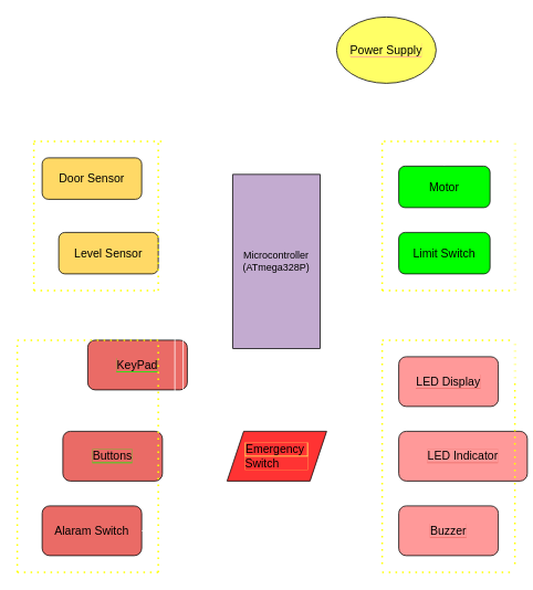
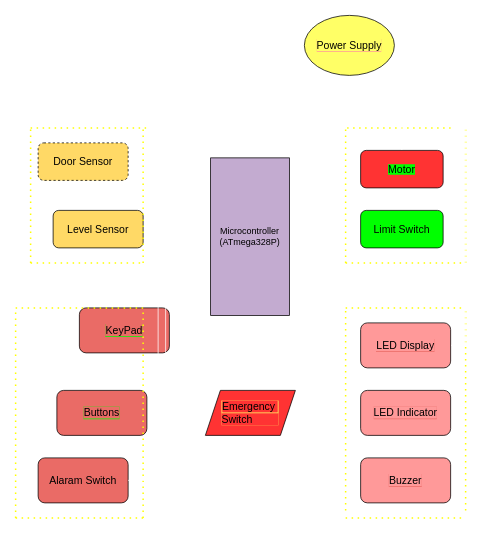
  <mxCell id="0" />
  <mxCell id="1" parent="0" />
  <mxCell id="2" value="" style="edgeStyle=orthogonalEdgeStyle;rounded=0;orthogonalLoop=1;jettySize=auto;html=1;fontSize=14;strokeColor=#FFFFFF;entryX=0;entryY=0.5;entryDx=0;entryDy=0;" edge="1" parent="1" source="6" target="9"><mxGeometry relative="1" as="geometry"><Array as="points"><mxPoint x="433" y="280" /><mxPoint x="433" y="225" /></Array></mxGeometry></mxCell>
  <mxCell id="3" value="" style="edgeStyle=orthogonalEdgeStyle;rounded=0;orthogonalLoop=1;jettySize=auto;html=1;fontSize=14;strokeColor=#FFFFFF;" edge="1" parent="1" source="6"><mxGeometry relative="1" as="geometry"><mxPoint x="480" y="300" as="targetPoint" /><Array as="points"><mxPoint x="410" y="300" /><mxPoint x="410" y="300" /></Array></mxGeometry></mxCell>
  <mxCell id="4" value="" style="edgeStyle=orthogonalEdgeStyle;rounded=0;orthogonalLoop=1;jettySize=auto;html=1;fontSize=14;strokeColor=#FFFFFF;exitX=1;exitY=0.5;exitDx=0;exitDy=0;" edge="1" parent="1" source="8"><mxGeometry relative="1" as="geometry"><mxPoint x="200" y="350" as="sourcePoint" /><mxPoint x="270" y="305" as="targetPoint" /><Array as="points" /></mxGeometry></mxCell>
  <mxCell id="5" value="" style="edgeStyle=orthogonalEdgeStyle;rounded=0;orthogonalLoop=1;jettySize=auto;html=1;fontSize=14;strokeColor=#FFFFFF;exitX=1;exitY=0.5;exitDx=0;exitDy=0;" edge="1" parent="1" source="7"><mxGeometry relative="1" as="geometry"><mxPoint x="270" y="250" as="targetPoint" /><Array as="points"><mxPoint x="220" y="215" /><mxPoint x="220" y="250" /></Array></mxGeometry></mxCell>
  <mxCell id="6" value="Microcontroller&lt;br&gt;(ATmega328P)" style="rounded=0;whiteSpace=wrap;html=1;direction=south;fillColor=#C3ABD0;" vertex="1" parent="1"><mxGeometry x="280" y="210" width="105" height="210" as="geometry" /></mxCell>
- <mxCell id="7" value="&lt;font style=&quot;font-size: 14px&quot;&gt;Door Sensor&lt;/font&gt;" style="rounded=1;whiteSpace=wrap;html=1;fillColor=#FFD966;" vertex="1" parent="1"><mxGeometry x="50" y="190" width="120" height="50" as="geometry" /></mxCell>
+ <mxCell id="7" value="&lt;font style=&quot;font-size: 14px&quot;&gt;Door Sensor&lt;/font&gt;" style="rounded=1;whiteSpace=wrap;html=1;fillColor=#FFD966;dashed=1;" vertex="1" parent="1"><mxGeometry x="50" y="190" width="120" height="50" as="geometry" /></mxCell>
  <mxCell id="8" value="&lt;font style=&quot;font-size: 14px&quot;&gt;Level Sensor&lt;/font&gt;" style="rounded=1;whiteSpace=wrap;html=1;fillColor=#FFD966;" vertex="1" parent="1"><mxGeometry x="70" y="280" width="120" height="50" as="geometry" /></mxCell>
- <mxCell id="9" value="&lt;div style=&quot;text-align: left&quot;&gt;&lt;span style=&quot;background-color: rgb(0 , 255 , 0)&quot;&gt;&lt;font style=&quot;font-size: 14px&quot;&gt;Motor&lt;/font&gt;&lt;/span&gt;&lt;/div&gt;" style="rounded=1;whiteSpace=wrap;html=1;fillColor=#00FF00;" vertex="1" parent="1"><mxGeometry x="480" y="200" width="110" height="50" as="geometry" /></mxCell>
+ <mxCell id="9" value="&lt;div style=&quot;text-align: left&quot;&gt;&lt;span style=&quot;background-color: rgb(0 , 255 , 0)&quot;&gt;&lt;font style=&quot;font-size: 14px&quot;&gt;Motor&lt;/font&gt;&lt;/span&gt;&lt;/div&gt;" style="rounded=1;whiteSpace=wrap;html=1;fillColor=#ff3333;" vertex="1" parent="1"><mxGeometry x="480" y="200" width="110" height="50" as="geometry" /></mxCell>
  <mxCell id="10" value="&lt;font style=&quot;font-size: 14px&quot;&gt;Limit Switch&lt;/font&gt;" style="rounded=1;whiteSpace=wrap;html=1;fillColor=#00FF00;" vertex="1" parent="1"><mxGeometry x="480" y="280" width="110" height="50" as="geometry" /></mxCell>
  <mxCell id="11" style="edgeStyle=orthogonalEdgeStyle;rounded=0;orthogonalLoop=1;jettySize=auto;html=1;exitX=0.5;exitY=1;exitDx=0;exitDy=0;" edge="1" parent="1" source="10" target="10"><mxGeometry relative="1" as="geometry" /></mxCell>
  <mxCell id="12" value="" style="endArrow=none;dashed=1;html=1;dashPattern=1 3;strokeWidth=2;rounded=0;fontSize=14;strokeColor=#FFFF00;" edge="1" parent="1"><mxGeometry width="50" height="50" relative="1" as="geometry"><mxPoint x="40" y="350" as="sourcePoint" /><mxPoint x="40" y="170" as="targetPoint" /></mxGeometry></mxCell>
  <mxCell id="13" value="" style="endArrow=none;dashed=1;html=1;dashPattern=1 3;strokeWidth=2;rounded=0;fontSize=14;strokeColor=#FFFF00;" edge="1" parent="1"><mxGeometry width="50" height="50" relative="1" as="geometry"><mxPoint x="40" y="170" as="sourcePoint" /><mxPoint x="200" y="170" as="targetPoint" /></mxGeometry></mxCell>
  <mxCell id="14" value="" style="endArrow=none;dashed=1;html=1;dashPattern=1 3;strokeWidth=2;rounded=0;fontSize=14;strokeColor=#FFFF00;" edge="1" parent="1"><mxGeometry width="50" height="50" relative="1" as="geometry"><mxPoint x="190" y="350" as="sourcePoint" /><mxPoint x="190" y="170" as="targetPoint" /></mxGeometry></mxCell>
  <mxCell id="15" value="" style="endArrow=none;dashed=1;html=1;dashPattern=1 3;strokeWidth=2;rounded=0;fontSize=14;strokeColor=#FFFF00;" edge="1" parent="1"><mxGeometry width="50" height="50" relative="1" as="geometry"><mxPoint x="40" y="350" as="sourcePoint" /><mxPoint x="190" y="350" as="targetPoint" /></mxGeometry></mxCell>
  <mxCell id="16" value="" style="endArrow=none;dashed=1;html=1;dashPattern=1 3;strokeWidth=2;rounded=0;fontSize=14;strokeColor=#FFFF00;" edge="1" parent="1"><mxGeometry width="50" height="50" relative="1" as="geometry"><mxPoint x="600" y="170" as="sourcePoint" /><mxPoint x="460" y="170" as="targetPoint" /></mxGeometry></mxCell>
  <mxCell id="17" value="" style="endArrow=none;dashed=1;html=1;dashPattern=1 3;strokeWidth=2;rounded=0;fontSize=14;strokeColor=#FFFF00;" edge="1" parent="1"><mxGeometry width="50" height="50" relative="1" as="geometry"><mxPoint x="460" y="350" as="sourcePoint" /><mxPoint x="460" y="170" as="targetPoint" /></mxGeometry></mxCell>
  <mxCell id="18" value="" style="endArrow=none;dashed=1;html=1;dashPattern=1 3;strokeWidth=2;rounded=0;fontSize=14;strokeColor=#FFFF00;" edge="1" parent="1"><mxGeometry width="50" height="50" relative="1" as="geometry"><mxPoint x="620" y="350" as="sourcePoint" /><mxPoint x="620" y="170" as="targetPoint" /></mxGeometry></mxCell>
  <mxCell id="19" value="" style="endArrow=none;dashed=1;html=1;dashPattern=1 3;strokeWidth=2;rounded=0;fontSize=14;strokeColor=#FFFF00;" edge="1" parent="1"><mxGeometry width="50" height="50" relative="1" as="geometry"><mxPoint x="460" y="350" as="sourcePoint" /><mxPoint x="620" y="350" as="targetPoint" /></mxGeometry></mxCell>
  <mxCell id="20" style="edgeStyle=orthogonalEdgeStyle;rounded=0;orthogonalLoop=1;jettySize=auto;html=1;fontSize=14;strokeColor=#FFFFFF;" edge="1" parent="1" source="21"><mxGeometry relative="1" as="geometry"><mxPoint x="270" y="360" as="targetPoint" /><Array as="points"><mxPoint x="200" y="460" /><mxPoint x="200" y="360" /></Array></mxGeometry></mxCell>
  <mxCell id="21" value="&lt;span style=&quot;background-color: rgb(234 , 107 , 102)&quot;&gt;KeyPad&lt;/span&gt;" style="rounded=1;whiteSpace=wrap;html=1;labelBackgroundColor=#00FF00;fontSize=14;fillColor=#EA6B66;" vertex="1" parent="1"><mxGeometry x="105" y="410" width="120" height="60" as="geometry" /></mxCell>
  <mxCell id="22" value="" style="edgeStyle=orthogonalEdgeStyle;rounded=0;orthogonalLoop=1;jettySize=auto;html=1;fontSize=14;strokeColor=#FFFFFF;" edge="1" parent="1" source="23"><mxGeometry relative="1" as="geometry"><mxPoint x="260" y="380" as="targetPoint" /><Array as="points"><mxPoint x="210" y="550" /><mxPoint x="210" y="380" /></Array></mxGeometry></mxCell>
  <mxCell id="23" value="&lt;span style=&quot;background-color: rgb(234 , 107 , 102)&quot;&gt;Buttons&lt;/span&gt;" style="rounded=1;whiteSpace=wrap;html=1;labelBackgroundColor=#00FF00;fontSize=14;fillColor=#EA6B66;" vertex="1" parent="1"><mxGeometry x="75" y="520" width="120" height="60" as="geometry" /></mxCell>
  <mxCell id="24" value="Alaram Switch" style="rounded=1;whiteSpace=wrap;html=1;labelBackgroundColor=#EA6B66;fontSize=14;fillColor=#EA6B66;" vertex="1" parent="1"><mxGeometry x="50" y="610" width="120" height="60" as="geometry" /></mxCell>
  <mxCell id="25" value="" style="endArrow=none;dashed=1;html=1;dashPattern=1 3;strokeWidth=2;rounded=0;fontSize=14;strokeColor=#FFFF00;" edge="1" parent="1"><mxGeometry width="50" height="50" relative="1" as="geometry"><mxPoint x="190" y="690" as="sourcePoint" /><mxPoint x="190" y="410" as="targetPoint" /></mxGeometry></mxCell>
  <mxCell id="26" value="" style="endArrow=none;dashed=1;html=1;dashPattern=1 3;strokeWidth=2;rounded=0;fontSize=14;strokeColor=#FFFF00;" edge="1" parent="1"><mxGeometry width="50" height="50" relative="1" as="geometry"><mxPoint x="20" y="690" as="sourcePoint" /><mxPoint x="20" y="410" as="targetPoint" /></mxGeometry></mxCell>
  <mxCell id="27" value="" style="endArrow=none;dashed=1;html=1;dashPattern=1 3;strokeWidth=2;rounded=0;fontSize=14;strokeColor=#FFFF00;" edge="1" parent="1"><mxGeometry width="50" height="50" relative="1" as="geometry"><mxPoint x="20" y="410" as="sourcePoint" /><mxPoint x="190" y="410" as="targetPoint" /></mxGeometry></mxCell>
  <mxCell id="28" value="" style="endArrow=none;dashed=1;html=1;dashPattern=1 3;strokeWidth=2;rounded=0;fontSize=14;strokeColor=#FFFF00;" edge="1" parent="1"><mxGeometry width="50" height="50" relative="1" as="geometry"><mxPoint x="20" y="690" as="sourcePoint" /><mxPoint x="190" y="690" as="targetPoint" /></mxGeometry></mxCell>
  <mxCell id="29" value="" style="edgeStyle=orthogonalEdgeStyle;rounded=0;orthogonalLoop=1;jettySize=auto;html=1;fontSize=14;strokeColor=#FFFFFF;exitX=0;exitY=0.5;exitDx=0;exitDy=0;" edge="1" parent="1" source="30"><mxGeometry relative="1" as="geometry"><mxPoint x="400" y="360" as="targetPoint" /><Array as="points"><mxPoint x="450" y="460" /><mxPoint x="450" y="360" /></Array></mxGeometry></mxCell>
  <mxCell id="30" value="&lt;span style=&quot;background-color: rgb(255 , 153 , 153)&quot;&gt;LED Display&lt;/span&gt;" style="rounded=1;whiteSpace=wrap;html=1;labelBackgroundColor=#EA6B66;fontSize=14;fillColor=#FF9999;" vertex="1" parent="1"><mxGeometry x="480" y="430" width="120" height="60" as="geometry" /></mxCell>
  <mxCell id="31" value="" style="edgeStyle=orthogonalEdgeStyle;rounded=0;orthogonalLoop=1;jettySize=auto;html=1;fontSize=14;strokeColor=#FFFFFF;" edge="1" parent="1" source="32"><mxGeometry relative="1" as="geometry"><mxPoint x="400" y="380" as="targetPoint" /><Array as="points"><mxPoint x="440" y="550" /><mxPoint x="440" y="380" /></Array></mxGeometry></mxCell>
- <mxCell id="32" value="&lt;span style=&quot;background-color: rgb(255 , 153 , 153)&quot;&gt;LED Indicator&lt;/span&gt;" style="rounded=1;whiteSpace=wrap;html=1;labelBackgroundColor=#EA6B66;fontSize=14;fillColor=#FF9999;" vertex="1" parent="1"><mxGeometry x="480" y="520" width="155" height="60" as="geometry" /></mxCell>
+ <mxCell id="32" value="&lt;span style=&quot;background-color: rgb(255 , 153 , 153)&quot;&gt;LED Indicator&lt;/span&gt;" style="rounded=1;whiteSpace=wrap;html=1;labelBackgroundColor=#EA6B66;fontSize=14;fillColor=#FF9999;" vertex="1" parent="1"><mxGeometry x="480" y="520" width="120" height="60" as="geometry" /></mxCell>
  <mxCell id="33" value="" style="edgeStyle=orthogonalEdgeStyle;rounded=0;orthogonalLoop=1;jettySize=auto;html=1;fontSize=14;strokeColor=#FFFFFF;" edge="1" parent="1" source="34"><mxGeometry relative="1" as="geometry"><mxPoint x="400" y="400" as="targetPoint" /><Array as="points"><mxPoint x="430" y="640" /><mxPoint x="430" y="400" /></Array></mxGeometry></mxCell>
  <mxCell id="34" value="&lt;span style=&quot;background-color: rgb(255 , 153 , 153)&quot;&gt;Buzzer&lt;/span&gt;" style="rounded=1;whiteSpace=wrap;html=1;labelBackgroundColor=#EA6B66;fontSize=14;fillColor=#FF9999;" vertex="1" parent="1"><mxGeometry x="480" y="610" width="120" height="60" as="geometry" /></mxCell>
  <mxCell id="35" value="" style="endArrow=none;dashed=1;html=1;dashPattern=1 3;strokeWidth=2;rounded=0;fontSize=14;strokeColor=#FFFF00;" edge="1" parent="1"><mxGeometry width="50" height="50" relative="1" as="geometry"><mxPoint x="460" y="680" as="sourcePoint" /><mxPoint x="460" y="410" as="targetPoint" /></mxGeometry></mxCell>
  <mxCell id="36" value="" style="endArrow=none;dashed=1;html=1;dashPattern=1 3;strokeWidth=2;rounded=0;fontSize=14;strokeColor=#FFFF00;" edge="1" parent="1"><mxGeometry width="50" height="50" relative="1" as="geometry"><mxPoint x="460" y="410" as="sourcePoint" /><mxPoint x="620" y="410" as="targetPoint" /></mxGeometry></mxCell>
  <mxCell id="37" value="" style="endArrow=none;dashed=1;html=1;dashPattern=1 3;strokeWidth=2;rounded=0;fontSize=14;strokeColor=#FFFF00;" edge="1" parent="1"><mxGeometry width="50" height="50" relative="1" as="geometry"><mxPoint x="460" y="690" as="sourcePoint" /><mxPoint x="620" y="690" as="targetPoint" /></mxGeometry></mxCell>
  <mxCell id="38" value="" style="endArrow=none;dashed=1;html=1;dashPattern=1 3;strokeWidth=2;rounded=0;fontSize=14;strokeColor=#FFFF00;" edge="1" parent="1"><mxGeometry width="50" height="50" relative="1" as="geometry"><mxPoint x="620" y="680" as="sourcePoint" /><mxPoint x="620" y="410" as="targetPoint" /></mxGeometry></mxCell>
  <mxCell id="39" value="" style="edgeStyle=orthogonalEdgeStyle;rounded=0;orthogonalLoop=1;jettySize=auto;html=1;fontSize=14;strokeColor=#FFFFFF;" edge="1" parent="1" source="42" target="9"><mxGeometry relative="1" as="geometry" /></mxCell>
  <mxCell id="40" value="" style="edgeStyle=orthogonalEdgeStyle;rounded=0;orthogonalLoop=1;jettySize=auto;html=1;fontSize=14;strokeColor=#FFFFFF;" edge="1" parent="1" source="42"><mxGeometry relative="1" as="geometry"><mxPoint x="330" y="200" as="targetPoint" /></mxGeometry></mxCell>
  <mxCell id="41" value="" style="edgeStyle=orthogonalEdgeStyle;rounded=0;orthogonalLoop=1;jettySize=auto;html=1;fontSize=14;strokeColor=#FFFFFF;entryX=1;entryY=0.5;entryDx=0;entryDy=0;" edge="1" parent="1" source="42" target="30"><mxGeometry relative="1" as="geometry"><mxPoint x="630" y="60" as="targetPoint" /><Array as="points"><mxPoint x="620" y="60" /><mxPoint x="620" y="460" /></Array></mxGeometry></mxCell>
  <mxCell id="42" value="&lt;span style=&quot;background-color: rgb(255 , 255 , 102)&quot;&gt;Power Supply&lt;/span&gt;" style="ellipse;whiteSpace=wrap;html=1;labelBackgroundColor=#FF9999;fontSize=14;fillColor=#FFFF66;" vertex="1" parent="1"><mxGeometry x="405" y="20" width="120" height="80" as="geometry" /></mxCell>
  <mxCell id="43" value="" style="edgeStyle=orthogonalEdgeStyle;rounded=0;orthogonalLoop=1;jettySize=auto;html=1;fontSize=14;strokeColor=#FFFFFF;" edge="1" parent="1" source="44" target="6"><mxGeometry relative="1" as="geometry" /></mxCell>
  <mxCell id="44" value="&lt;span style=&quot;background-color: rgb(255 , 51 , 51)&quot;&gt;Emergency&amp;nbsp;&lt;br&gt;Switch&amp;nbsp; &amp;nbsp; &amp;nbsp; &amp;nbsp; &amp;nbsp;&lt;br&gt;&lt;/span&gt;" style="shape=parallelogram;perimeter=parallelogramPerimeter;whiteSpace=wrap;html=1;fixedSize=1;labelBackgroundColor=#FFFF66;fontSize=14;fillColor=#FF3333;" vertex="1" parent="1"><mxGeometry x="273" y="520" width="120" height="60" as="geometry" /></mxCell>
  <mxCell id="45" value="" style="endArrow=classic;html=1;rounded=0;fontSize=14;strokeColor=#FFFFFF;" edge="1" parent="1"><mxGeometry width="50" height="50" relative="1" as="geometry"><mxPoint x="220" y="400" as="sourcePoint" /><mxPoint x="260" y="400" as="targetPoint" /></mxGeometry></mxCell>
  <mxCell id="46" value="" style="endArrow=none;html=1;rounded=0;fontSize=14;strokeColor=#FFFFFF;" edge="1" parent="1"><mxGeometry width="50" height="50" relative="1" as="geometry"><mxPoint x="220" y="640" as="sourcePoint" /><mxPoint x="220" y="400" as="targetPoint" /></mxGeometry></mxCell>
  <mxCell id="47" value="" style="endArrow=none;html=1;rounded=0;fontSize=14;strokeColor=#FFFFFF;exitX=1;exitY=0.5;exitDx=0;exitDy=0;" edge="1" parent="1" source="24"><mxGeometry width="50" height="50" relative="1" as="geometry"><mxPoint x="170" y="670" as="sourcePoint" /><mxPoint x="220" y="640" as="targetPoint" /></mxGeometry></mxCell>
